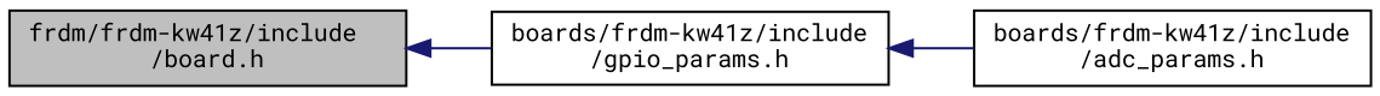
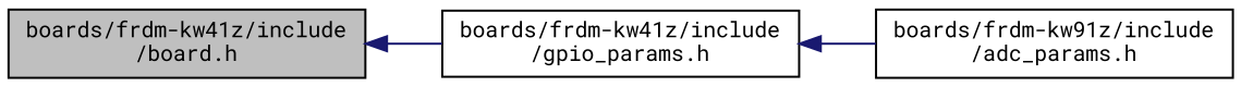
  digraph {
    fontname="Roboto Mono"
    rankdir=LR
    node [color=black fillcolor=white fontname="Roboto Mono" fontsize=10 shape=record style=filled]
    edge [color=midnightblue dir=back fontname="Roboto Mono" fontsize=10 labelfontname=Helvetica labelfontsize=10 style=solid]
-   n1 [fillcolor=grey75 fontcolor=black height=0.2 label="frdm/frdm-kw41z/include\l/board.h" width=0.4]
+   n1 [fillcolor=grey75 fontcolor=black height=0.2 label="boards/frdm-kw41z/include\l/board.h" width=0.4]
    n2 [height=0.2 label="boards/frdm-kw41z/include\l/gpio_params.h" width=0.4]
-   n3 [height=0.2 label="boards/frdm-kw41z/include\l/adc_params.h" width=0.4]
+   n3 [height=0.2 label="boards/frdm-kw91z/include\l/adc_params.h" width=0.4]
    n1 -> n2
    n2 -> n3
  }
